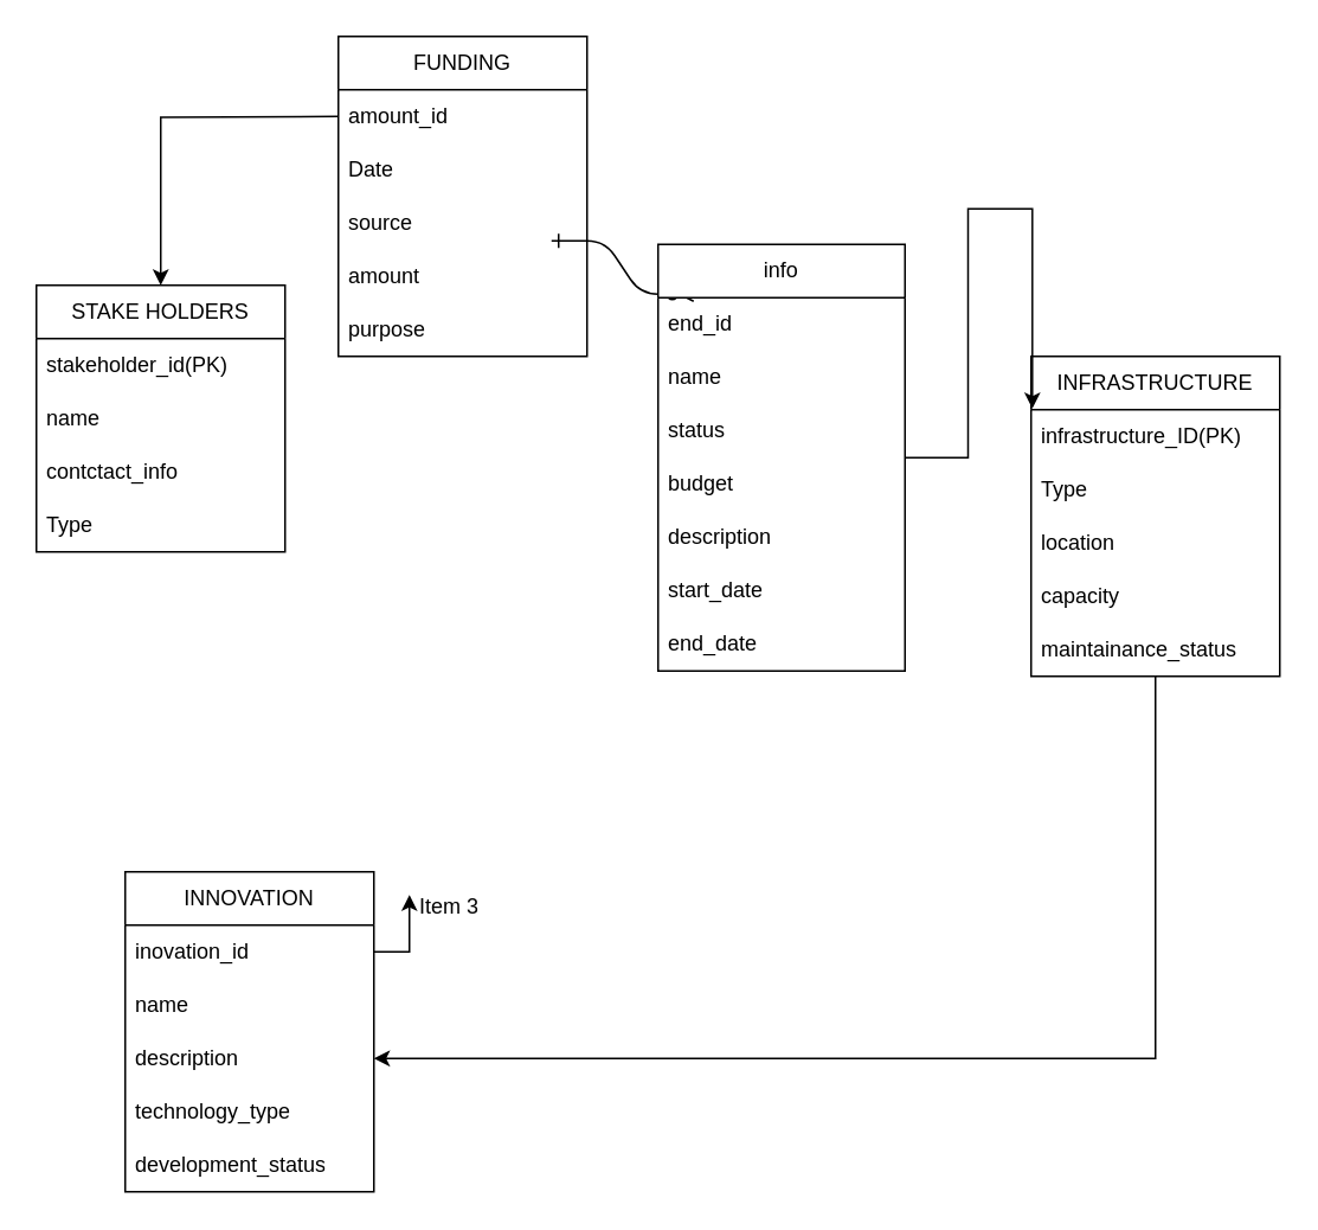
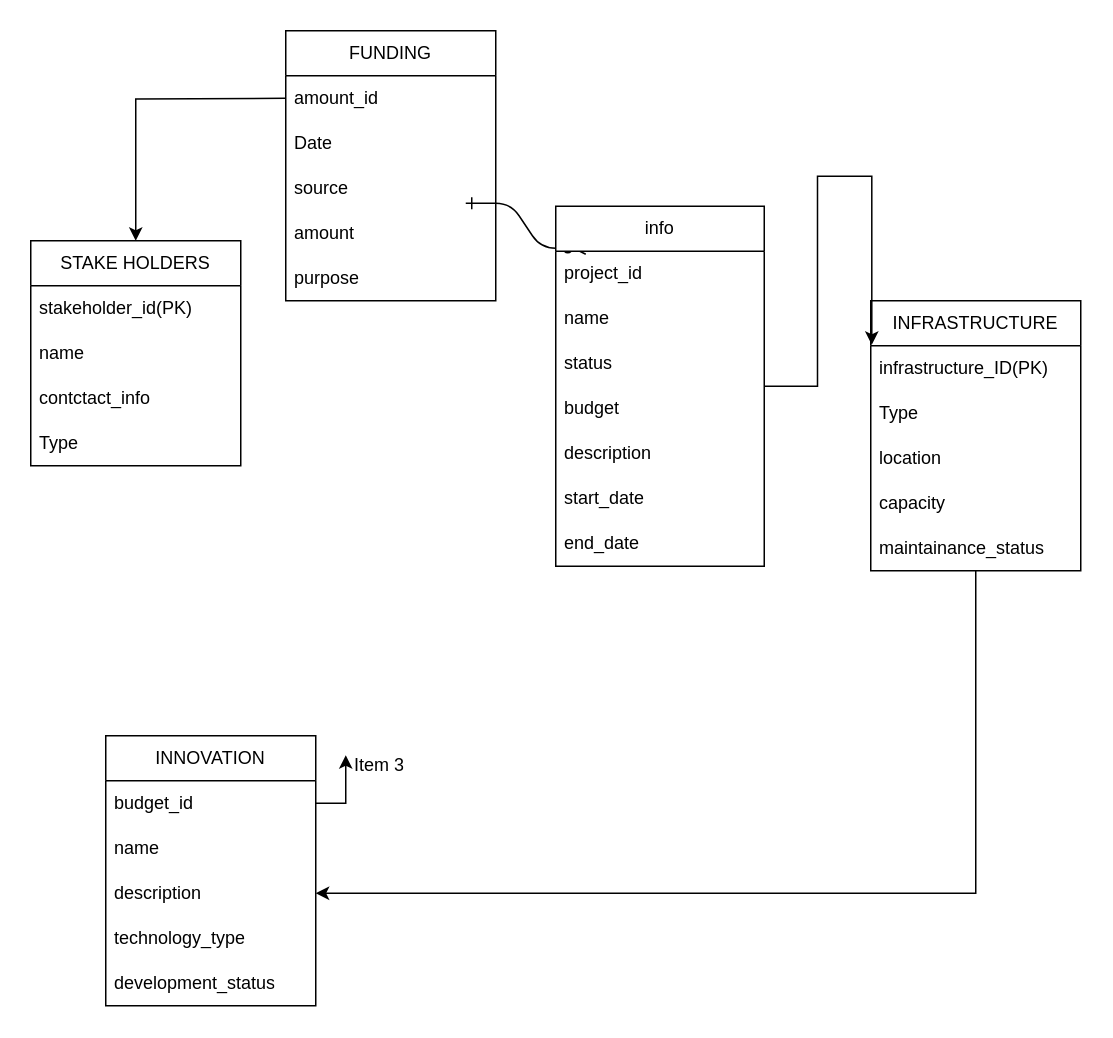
  <mxCell id="0" />
  <mxCell id="1" parent="0" />
  <mxCell id="2" value="" style="edgeStyle=entityRelationEdgeStyle;endArrow=ERzeroToMany;startArrow=ERone;endFill=1;startFill=0;" parent="1" edge="1"><mxGeometry width="100" height="100" relative="1" as="geometry"><mxPoint x="310" y="135" as="sourcePoint" /><mxPoint x="390" y="165" as="targetPoint" /></mxGeometry></mxCell>
  <mxCell id="3" value="INNOVATION" style="swimlane;fontStyle=0;childLayout=stackLayout;horizontal=1;startSize=30;horizontalStack=0;resizeParent=1;resizeParentMax=0;resizeLast=0;collapsible=1;marginBottom=0;whiteSpace=wrap;html=1;" vertex="1" parent="1"><mxGeometry x="70" y="490" width="140" height="180" as="geometry" /></mxCell>
- <mxCell id="4" value="inovation_id" style="text;strokeColor=none;fillColor=none;align=left;verticalAlign=middle;spacingLeft=4;spacingRight=4;overflow=hidden;points=[[0,0.5],[1,0.5]];portConstraint=eastwest;rotatable=0;whiteSpace=wrap;html=1;" vertex="1" parent="3"><mxGeometry y="30" width="140" height="30" as="geometry" /></mxCell>
+ <mxCell id="4" value="budget_id" style="text;strokeColor=none;fillColor=none;align=left;verticalAlign=middle;spacingLeft=4;spacingRight=4;overflow=hidden;points=[[0,0.5],[1,0.5]];portConstraint=eastwest;rotatable=0;whiteSpace=wrap;html=1;" vertex="1" parent="3"><mxGeometry y="30" width="140" height="30" as="geometry" /></mxCell>
  <mxCell id="5" value="name" style="text;strokeColor=none;fillColor=none;align=left;verticalAlign=middle;spacingLeft=4;spacingRight=4;overflow=hidden;points=[[0,0.5],[1,0.5]];portConstraint=eastwest;rotatable=0;whiteSpace=wrap;html=1;" vertex="1" parent="3"><mxGeometry y="60" width="140" height="30" as="geometry" /></mxCell>
  <mxCell id="6" value="description" style="text;strokeColor=none;fillColor=none;align=left;verticalAlign=middle;spacingLeft=4;spacingRight=4;overflow=hidden;points=[[0,0.5],[1,0.5]];portConstraint=eastwest;rotatable=0;whiteSpace=wrap;html=1;" vertex="1" parent="3"><mxGeometry y="90" width="140" height="30" as="geometry" /></mxCell>
  <mxCell id="7" value="technology_type" style="text;strokeColor=none;fillColor=none;align=left;verticalAlign=middle;spacingLeft=4;spacingRight=4;overflow=hidden;points=[[0,0.5],[1,0.5]];portConstraint=eastwest;rotatable=0;whiteSpace=wrap;html=1;" vertex="1" parent="3"><mxGeometry y="120" width="140" height="30" as="geometry" /></mxCell>
  <mxCell id="8" value="development_status" style="text;strokeColor=none;fillColor=none;align=left;verticalAlign=middle;spacingLeft=4;spacingRight=4;overflow=hidden;points=[[0,0.5],[1,0.5]];portConstraint=eastwest;rotatable=0;whiteSpace=wrap;html=1;" vertex="1" parent="3"><mxGeometry y="150" width="140" height="30" as="geometry" /></mxCell>
  <mxCell id="9" value="STAKE HOLDERS" style="swimlane;fontStyle=0;childLayout=stackLayout;horizontal=1;startSize=30;horizontalStack=0;resizeParent=1;resizeParentMax=0;resizeLast=0;collapsible=1;marginBottom=0;whiteSpace=wrap;html=1;" vertex="1" parent="1"><mxGeometry x="20" y="160" width="140" height="150" as="geometry" /></mxCell>
  <mxCell id="10" value="stakeholder_id(PK)" style="text;strokeColor=none;fillColor=none;align=left;verticalAlign=middle;spacingLeft=4;spacingRight=4;overflow=hidden;points=[[0,0.5],[1,0.5]];portConstraint=eastwest;rotatable=0;whiteSpace=wrap;html=1;" vertex="1" parent="9"><mxGeometry y="30" width="140" height="30" as="geometry" /></mxCell>
  <mxCell id="11" value="name" style="text;strokeColor=none;fillColor=none;align=left;verticalAlign=middle;spacingLeft=4;spacingRight=4;overflow=hidden;points=[[0,0.5],[1,0.5]];portConstraint=eastwest;rotatable=0;whiteSpace=wrap;html=1;" vertex="1" parent="9"><mxGeometry y="60" width="140" height="30" as="geometry" /></mxCell>
  <mxCell id="12" value="contctact_info" style="text;strokeColor=none;fillColor=none;align=left;verticalAlign=middle;spacingLeft=4;spacingRight=4;overflow=hidden;points=[[0,0.5],[1,0.5]];portConstraint=eastwest;rotatable=0;whiteSpace=wrap;html=1;" vertex="1" parent="9"><mxGeometry y="90" width="140" height="30" as="geometry" /></mxCell>
  <mxCell id="13" value="Type" style="text;strokeColor=none;fillColor=none;align=left;verticalAlign=middle;spacingLeft=4;spacingRight=4;overflow=hidden;points=[[0,0.5],[1,0.5]];portConstraint=eastwest;rotatable=0;whiteSpace=wrap;html=1;" vertex="1" parent="9"><mxGeometry y="120" width="140" height="30" as="geometry" /></mxCell>
  <mxCell id="14" value="info" style="swimlane;fontStyle=0;childLayout=stackLayout;horizontal=1;startSize=30;horizontalStack=0;resizeParent=1;resizeParentMax=0;resizeLast=0;collapsible=1;marginBottom=0;whiteSpace=wrap;html=1;" vertex="1" parent="1"><mxGeometry x="370" y="137" width="139" height="240" as="geometry"><mxRectangle x="430" y="170" width="80" height="30" as="alternateBounds" /></mxGeometry></mxCell>
- <mxCell id="15" value="end_id" style="text;strokeColor=none;fillColor=none;align=left;verticalAlign=middle;spacingLeft=4;spacingRight=4;overflow=hidden;points=[[0,0.5],[1,0.5]];portConstraint=eastwest;rotatable=0;whiteSpace=wrap;html=1;" vertex="1" parent="14"><mxGeometry y="30" width="139" height="30" as="geometry" /></mxCell>
+ <mxCell id="15" value="project_id" style="text;strokeColor=none;fillColor=none;align=left;verticalAlign=middle;spacingLeft=4;spacingRight=4;overflow=hidden;points=[[0,0.5],[1,0.5]];portConstraint=eastwest;rotatable=0;whiteSpace=wrap;html=1;" vertex="1" parent="14"><mxGeometry y="30" width="139" height="30" as="geometry" /></mxCell>
  <mxCell id="16" value="name" style="text;strokeColor=none;fillColor=none;align=left;verticalAlign=middle;spacingLeft=4;spacingRight=4;overflow=hidden;points=[[0,0.5],[1,0.5]];portConstraint=eastwest;rotatable=0;whiteSpace=wrap;html=1;" vertex="1" parent="14"><mxGeometry y="60" width="139" height="30" as="geometry" /></mxCell>
  <mxCell id="17" value="status" style="text;strokeColor=none;fillColor=none;align=left;verticalAlign=middle;spacingLeft=4;spacingRight=4;overflow=hidden;points=[[0,0.5],[1,0.5]];portConstraint=eastwest;rotatable=0;whiteSpace=wrap;html=1;" vertex="1" parent="14"><mxGeometry y="90" width="139" height="30" as="geometry" /></mxCell>
  <mxCell id="18" value="budget" style="text;strokeColor=none;fillColor=none;align=left;verticalAlign=middle;spacingLeft=4;spacingRight=4;overflow=hidden;points=[[0,0.5],[1,0.5]];portConstraint=eastwest;rotatable=0;whiteSpace=wrap;html=1;" vertex="1" parent="14"><mxGeometry y="120" width="139" height="30" as="geometry" /></mxCell>
  <mxCell id="19" value="description" style="text;strokeColor=none;fillColor=none;align=left;verticalAlign=middle;spacingLeft=4;spacingRight=4;overflow=hidden;points=[[0,0.5],[1,0.5]];portConstraint=eastwest;rotatable=0;whiteSpace=wrap;html=1;" vertex="1" parent="14"><mxGeometry y="150" width="139" height="30" as="geometry" /></mxCell>
  <mxCell id="20" value="start_date" style="text;strokeColor=none;fillColor=none;align=left;verticalAlign=middle;spacingLeft=4;spacingRight=4;overflow=hidden;points=[[0,0.5],[1,0.5]];portConstraint=eastwest;rotatable=0;whiteSpace=wrap;html=1;" vertex="1" parent="14"><mxGeometry y="180" width="139" height="30" as="geometry" /></mxCell>
  <mxCell id="21" value="end_date" style="text;strokeColor=none;fillColor=none;align=left;verticalAlign=middle;spacingLeft=4;spacingRight=4;overflow=hidden;points=[[0,0.5],[1,0.5]];portConstraint=eastwest;rotatable=0;whiteSpace=wrap;html=1;" vertex="1" parent="14"><mxGeometry y="210" width="139" height="30" as="geometry" /></mxCell>
  <mxCell id="22" value="FUNDING" style="swimlane;fontStyle=0;childLayout=stackLayout;horizontal=1;startSize=30;horizontalStack=0;resizeParent=1;resizeParentMax=0;resizeLast=0;collapsible=1;marginBottom=0;whiteSpace=wrap;html=1;" vertex="1" parent="1"><mxGeometry x="190" y="20" width="140" height="180" as="geometry" /></mxCell>
  <mxCell id="23" value="amount_id" style="text;strokeColor=none;fillColor=none;align=left;verticalAlign=middle;spacingLeft=4;spacingRight=4;overflow=hidden;points=[[0,0.5],[1,0.5]];portConstraint=eastwest;rotatable=0;whiteSpace=wrap;html=1;" vertex="1" parent="22"><mxGeometry y="30" width="140" height="30" as="geometry" /></mxCell>
  <mxCell id="24" value="Date" style="text;strokeColor=none;fillColor=none;align=left;verticalAlign=middle;spacingLeft=4;spacingRight=4;overflow=hidden;points=[[0,0.5],[1,0.5]];portConstraint=eastwest;rotatable=0;whiteSpace=wrap;html=1;" vertex="1" parent="22"><mxGeometry y="60" width="140" height="30" as="geometry" /></mxCell>
  <mxCell id="25" value="source" style="text;strokeColor=none;fillColor=none;align=left;verticalAlign=middle;spacingLeft=4;spacingRight=4;overflow=hidden;points=[[0,0.5],[1,0.5]];portConstraint=eastwest;rotatable=0;whiteSpace=wrap;html=1;" vertex="1" parent="22"><mxGeometry y="90" width="140" height="30" as="geometry" /></mxCell>
  <mxCell id="26" value="amount" style="text;strokeColor=none;fillColor=none;align=left;verticalAlign=middle;spacingLeft=4;spacingRight=4;overflow=hidden;points=[[0,0.5],[1,0.5]];portConstraint=eastwest;rotatable=0;whiteSpace=wrap;html=1;" vertex="1" parent="22"><mxGeometry y="120" width="140" height="30" as="geometry" /></mxCell>
  <mxCell id="27" value="purpose" style="text;strokeColor=none;fillColor=none;align=left;verticalAlign=middle;spacingLeft=4;spacingRight=4;overflow=hidden;points=[[0,0.5],[1,0.5]];portConstraint=eastwest;rotatable=0;whiteSpace=wrap;html=1;" vertex="1" parent="22"><mxGeometry y="150" width="140" height="30" as="geometry" /></mxCell>
  <mxCell id="28" style="edgeStyle=orthogonalEdgeStyle;rounded=0;orthogonalLoop=1;jettySize=auto;html=1;" edge="1" parent="1" source="29" target="6"><mxGeometry relative="1" as="geometry" /></mxCell>
  <mxCell id="29" value="INFRASTRUCTURE" style="swimlane;fontStyle=0;childLayout=stackLayout;horizontal=1;startSize=30;horizontalStack=0;resizeParent=1;resizeParentMax=0;resizeLast=0;collapsible=1;marginBottom=0;whiteSpace=wrap;html=1;" vertex="1" parent="1"><mxGeometry x="580" y="200" width="140" height="180" as="geometry" /></mxCell>
  <mxCell id="30" value="infrastructure_ID(PK)" style="text;strokeColor=none;fillColor=none;align=left;verticalAlign=middle;spacingLeft=4;spacingRight=4;overflow=hidden;points=[[0,0.5],[1,0.5]];portConstraint=eastwest;rotatable=0;whiteSpace=wrap;html=1;" vertex="1" parent="29"><mxGeometry y="30" width="140" height="30" as="geometry" /></mxCell>
  <mxCell id="31" value="Type" style="text;strokeColor=none;fillColor=none;align=left;verticalAlign=middle;spacingLeft=4;spacingRight=4;overflow=hidden;points=[[0,0.5],[1,0.5]];portConstraint=eastwest;rotatable=0;whiteSpace=wrap;html=1;" vertex="1" parent="29"><mxGeometry y="60" width="140" height="30" as="geometry" /></mxCell>
  <mxCell id="32" value="location" style="text;strokeColor=none;fillColor=none;align=left;verticalAlign=middle;spacingLeft=4;spacingRight=4;overflow=hidden;points=[[0,0.5],[1,0.5]];portConstraint=eastwest;rotatable=0;whiteSpace=wrap;html=1;" vertex="1" parent="29"><mxGeometry y="90" width="140" height="30" as="geometry" /></mxCell>
  <mxCell id="33" value="capacity" style="text;strokeColor=none;fillColor=none;align=left;verticalAlign=middle;spacingLeft=4;spacingRight=4;overflow=hidden;points=[[0,0.5],[1,0.5]];portConstraint=eastwest;rotatable=0;whiteSpace=wrap;html=1;" vertex="1" parent="29"><mxGeometry y="120" width="140" height="30" as="geometry" /></mxCell>
  <mxCell id="34" value="maintainance_status" style="text;strokeColor=none;fillColor=none;align=left;verticalAlign=middle;spacingLeft=4;spacingRight=4;overflow=hidden;points=[[0,0.5],[1,0.5]];portConstraint=eastwest;rotatable=0;whiteSpace=wrap;html=1;" vertex="1" parent="29"><mxGeometry y="150" width="140" height="30" as="geometry" /></mxCell>
  <mxCell id="35" style="edgeStyle=orthogonalEdgeStyle;rounded=0;orthogonalLoop=1;jettySize=auto;html=1;entryX=0.005;entryY=-0.022;entryDx=0;entryDy=0;entryPerimeter=0;" edge="1" parent="1" source="14" target="30"><mxGeometry relative="1" as="geometry" /></mxCell>
  <mxCell id="36" style="edgeStyle=orthogonalEdgeStyle;rounded=0;orthogonalLoop=1;jettySize=auto;html=1;" edge="1" parent="1" target="9"><mxGeometry relative="1" as="geometry"><mxPoint x="190" y="65" as="sourcePoint" /></mxGeometry></mxCell>
  <mxCell id="37" style="edgeStyle=orthogonalEdgeStyle;rounded=0;orthogonalLoop=1;jettySize=auto;html=1;entryX=0.005;entryY=0.267;entryDx=0;entryDy=0;entryPerimeter=0;" edge="1" parent="1" source="4" target="39"><mxGeometry relative="1" as="geometry"><mxPoint x="360" y="200" as="targetPoint" /></mxGeometry></mxCell>
  <mxCell id="38" style="edgeStyle=orthogonalEdgeStyle;rounded=0;orthogonalLoop=1;jettySize=auto;html=1;entryX=0;entryY=0.5;entryDx=0;entryDy=0;" edge="1" parent="1" target="19"><mxGeometry relative="1" as="geometry" /></mxCell>
  <mxCell id="39" value="Item 3" style="text;strokeColor=none;fillColor=none;align=left;verticalAlign=middle;spacingLeft=4;spacingRight=4;overflow=hidden;points=[[0,0.5],[1,0.5]];portConstraint=eastwest;rotatable=0;whiteSpace=wrap;html=1;" vertex="1" parent="1"><mxGeometry x="230" y="495" width="140" height="30" as="geometry" /></mxCell>
